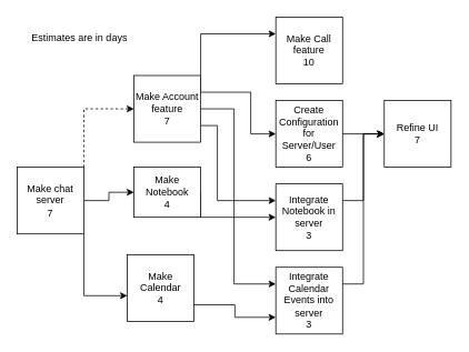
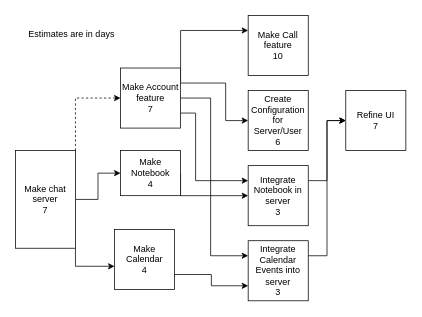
  <mxCell id="0" />
  <mxCell id="1" parent="0" />
  <mxCell id="2" style="edgeStyle=orthogonalEdgeStyle;rounded=0;orthogonalLoop=1;jettySize=auto;html=1;exitX=1;exitY=0.5;exitDx=0;exitDy=0;entryX=0;entryY=0.5;entryDx=0;entryDy=0;" parent="1" source="5" target="8" edge="1"><mxGeometry relative="1" as="geometry" /></mxCell>
  <mxCell id="3" style="edgeStyle=orthogonalEdgeStyle;rounded=0;orthogonalLoop=1;jettySize=auto;html=1;exitX=1;exitY=1;exitDx=0;exitDy=0;entryX=0;entryY=0.613;entryDx=0;entryDy=0;entryPerimeter=0;" parent="1" source="5" target="10" edge="1"><mxGeometry relative="1" as="geometry" /></mxCell>
  <mxCell id="4" style="edgeStyle=orthogonalEdgeStyle;rounded=0;orthogonalLoop=1;jettySize=auto;html=1;exitX=1;exitY=0;exitDx=0;exitDy=0;entryX=0;entryY=0.5;entryDx=0;entryDy=0;dashed=1;" parent="1" source="5" target="21" edge="1"><mxGeometry relative="1" as="geometry" /></mxCell>
- <mxCell id="5" value="&lt;div&gt;Make chat server&lt;/div&gt;7" style="whiteSpace=wrap;html=1;aspect=fixed;" parent="1" vertex="1"><mxGeometry x="20" y="200" width="80" height="80" as="geometry" /></mxCell>
+ <mxCell id="5" value="&lt;div&gt;Make chat server&lt;/div&gt;7" style="whiteSpace=wrap;html=1;aspect=fixed;" parent="1" vertex="1"><mxGeometry x="20" y="200" width="80" height="130" as="geometry" /></mxCell>
  <mxCell id="6" value="&lt;div&gt;Make Call&lt;/div&gt;&lt;div&gt;feature&lt;/div&gt;&lt;div&gt;10&lt;br&gt;&lt;/div&gt;" style="whiteSpace=wrap;html=1;aspect=fixed;" parent="1" vertex="1"><mxGeometry x="330" y="20" width="80" height="80" as="geometry" /></mxCell>
  <mxCell id="7" style="edgeStyle=orthogonalEdgeStyle;rounded=0;orthogonalLoop=1;jettySize=auto;html=1;exitX=1;exitY=0.5;exitDx=0;exitDy=0;entryX=0;entryY=0.5;entryDx=0;entryDy=0;" parent="1" source="8" target="12" edge="1"><mxGeometry relative="1" as="geometry"><Array as="points"><mxPoint x="240" y="260" /></Array></mxGeometry></mxCell>
  <mxCell id="8" value="&lt;div&gt;Make Notebook&lt;/div&gt;&lt;div&gt;4&lt;br&gt;&lt;/div&gt;" style="whiteSpace=wrap;html=1;aspect=fixed;" parent="1" vertex="1"><mxGeometry x="160" y="200" width="80" height="60" as="geometry" /></mxCell>
  <mxCell id="9" style="edgeStyle=orthogonalEdgeStyle;rounded=0;orthogonalLoop=1;jettySize=auto;html=1;exitX=1;exitY=0.75;exitDx=0;exitDy=0;entryX=0;entryY=0.75;entryDx=0;entryDy=0;" parent="1" source="10" target="14" edge="1"><mxGeometry relative="1" as="geometry" /></mxCell>
  <mxCell id="10" value="&lt;div&gt;Make Calendar&lt;/div&gt;4" style="whiteSpace=wrap;html=1;aspect=fixed;" parent="1" vertex="1"><mxGeometry x="152" y="305" width="80" height="80" as="geometry" /></mxCell>
  <mxCell id="11" style="edgeStyle=orthogonalEdgeStyle;rounded=0;orthogonalLoop=1;jettySize=auto;html=1;exitX=1;exitY=0.25;exitDx=0;exitDy=0;entryX=0;entryY=0.5;entryDx=0;entryDy=0;" edge="1" parent="1" source="12" target="22"><mxGeometry relative="1" as="geometry" /></mxCell>
  <mxCell id="12" value="&lt;div&gt;Integrate Notebook in server&lt;/div&gt;&lt;div&gt;3&lt;br&gt;&lt;/div&gt;" style="whiteSpace=wrap;html=1;aspect=fixed;" parent="1" vertex="1"><mxGeometry x="330" y="220" width="80" height="80" as="geometry" /></mxCell>
  <mxCell id="13" style="edgeStyle=orthogonalEdgeStyle;rounded=0;orthogonalLoop=1;jettySize=auto;html=1;exitX=1;exitY=0.25;exitDx=0;exitDy=0;entryX=0;entryY=0.5;entryDx=0;entryDy=0;" edge="1" parent="1" source="14" target="22"><mxGeometry relative="1" as="geometry" /></mxCell>
  <mxCell id="14" value="&lt;div&gt;Integrate Calendar Events into server&lt;/div&gt;&lt;div&gt;3&lt;br&gt;&lt;/div&gt;" style="whiteSpace=wrap;html=1;aspect=fixed;" parent="1" vertex="1"><mxGeometry x="330" y="320" width="80" height="80" as="geometry" /></mxCell>
- <mxCell id="15" style="edgeStyle=orthogonalEdgeStyle;rounded=0;orthogonalLoop=1;jettySize=auto;html=1;exitX=1;exitY=0.5;exitDx=0;exitDy=0;entryX=0;entryY=0.5;entryDx=0;entryDy=0;" edge="1" parent="1" source="16" target="22"><mxGeometry relative="1" as="geometry" /></mxCell>
  <mxCell id="16" value="&lt;div&gt;Create Configuration for Server/User&lt;/div&gt;&lt;div&gt;6&lt;br&gt;&lt;/div&gt;" style="whiteSpace=wrap;html=1;aspect=fixed;" parent="1" vertex="1"><mxGeometry x="330" y="120" width="80" height="80" as="geometry" /></mxCell>
  <mxCell id="17" style="edgeStyle=orthogonalEdgeStyle;rounded=0;orthogonalLoop=1;jettySize=auto;html=1;exitX=1;exitY=0.25;exitDx=0;exitDy=0;entryX=0;entryY=0.25;entryDx=0;entryDy=0;" parent="1" source="21" target="6" edge="1"><mxGeometry relative="1" as="geometry"><Array as="points"><mxPoint x="240" y="40" /></Array></mxGeometry></mxCell>
  <mxCell id="18" style="edgeStyle=orthogonalEdgeStyle;rounded=0;orthogonalLoop=1;jettySize=auto;html=1;exitX=1;exitY=0.5;exitDx=0;exitDy=0;entryX=0;entryY=0.25;entryDx=0;entryDy=0;" parent="1" source="21" target="14" edge="1"><mxGeometry relative="1" as="geometry"><Array as="points"><mxPoint x="280" y="130" /><mxPoint x="280" y="340" /></Array></mxGeometry></mxCell>
  <mxCell id="19" style="edgeStyle=orthogonalEdgeStyle;rounded=0;orthogonalLoop=1;jettySize=auto;html=1;exitX=1;exitY=0.75;exitDx=0;exitDy=0;entryX=0;entryY=0.25;entryDx=0;entryDy=0;" parent="1" source="21" target="12" edge="1"><mxGeometry relative="1" as="geometry"><Array as="points"><mxPoint x="260" y="150" /><mxPoint x="260" y="240" /></Array></mxGeometry></mxCell>
  <mxCell id="20" style="edgeStyle=orthogonalEdgeStyle;rounded=0;orthogonalLoop=1;jettySize=auto;html=1;exitX=1;exitY=0.25;exitDx=0;exitDy=0;entryX=0;entryY=0.5;entryDx=0;entryDy=0;" parent="1" source="21" target="16" edge="1"><mxGeometry relative="1" as="geometry"><mxPoint x="300" y="130" as="targetPoint" /><Array as="points"><mxPoint x="300" y="110" /><mxPoint x="300" y="160" /></Array></mxGeometry></mxCell>
  <mxCell id="21" value="&lt;div&gt;Make Account feature&lt;br&gt;&lt;/div&gt;7" style="whiteSpace=wrap;html=1;aspect=fixed;" parent="1" vertex="1"><mxGeometry x="160" y="90" width="80" height="80" as="geometry" /></mxCell>
  <mxCell id="22" value="&lt;div&gt;Refine UI&lt;/div&gt;7" style="whiteSpace=wrap;html=1;aspect=fixed;" parent="1" vertex="1"><mxGeometry x="460" y="120" width="80" height="80" as="geometry" /></mxCell>
  <mxCell id="23" value="Estimates are in days" style="text;html=1;strokeColor=none;fillColor=none;align=center;verticalAlign=middle;whiteSpace=wrap;rounded=0;" vertex="1" parent="1"><mxGeometry x="30" y="30" width="130" height="30" as="geometry" /></mxCell>
